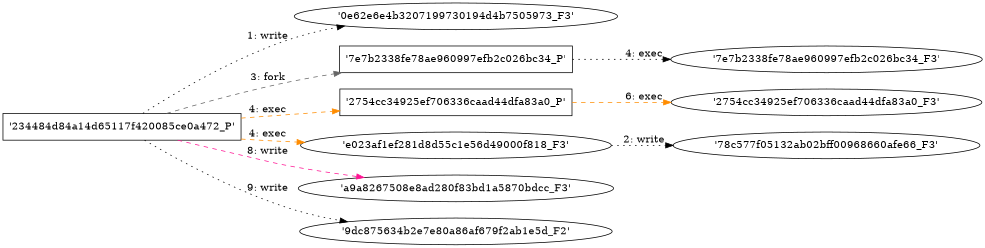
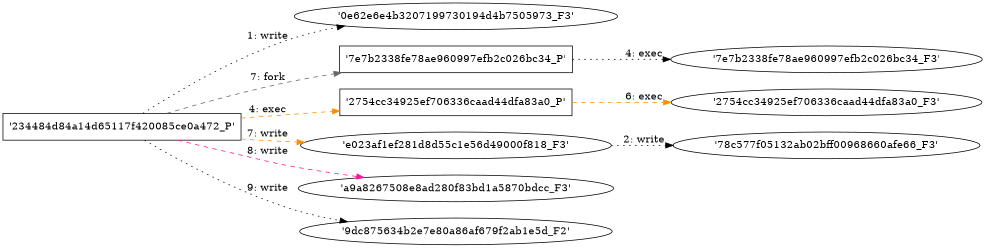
  digraph {
    engine=neato
    fixedsize=false
    fontsize=10
    nodesep=0.3
    rankdir=LR
    ranksep=0
    splines=true
    node [node_type=file shape=ellipse]
    edge [color=black style=dashed]
    "'234484d84a14d65117f420085ce0a472_P'" [node_type=Process shape=box]
    "'0e62e6e4b3207199730194d4b7505973_F3'"
    "'7e7b2338fe78ae960997efb2c026bc34_P'" [node_type=Process shape=box]
    "'2754cc34925ef706336caad44dfa83a0_P'" [node_type=Process shape=box]
    "'e023af1ef281d8d55c1e56d49000f818_F3'"
    "'a9a8267508e8ad280f83bd1a5870bdcc_F3'"
    "'9dc875634b2e7e80a86af679f2ab1e5d_F2'"
    "'7e7b2338fe78ae960997efb2c026bc34_F3'" [node_type=File]
    "'2754cc34925ef706336caad44dfa83a0_F3'" [node_type=File]
    "'78c577f05132ab02bff00968660afe66_F3'"
    "'234484d84a14d65117f420085ce0a472_P'" -> "'0e62e6e4b3207199730194d4b7505973_F3'" [label="1: write" style=dotted]
-   "'234484d84a14d65117f420085ce0a472_P'" -> "'7e7b2338fe78ae960997efb2c026bc34_P'" [color=gray40 label="3: fork"]
+   "'234484d84a14d65117f420085ce0a472_P'" -> "'7e7b2338fe78ae960997efb2c026bc34_P'" [color=gray40 label="7: fork"]
    "'234484d84a14d65117f420085ce0a472_P'" -> "'2754cc34925ef706336caad44dfa83a0_P'" [color=darkorange label="4: exec"]
-   "'234484d84a14d65117f420085ce0a472_P'" -> "'e023af1ef281d8d55c1e56d49000f818_F3'" [color=darkorange label="4: exec"]
+   "'234484d84a14d65117f420085ce0a472_P'" -> "'e023af1ef281d8d55c1e56d49000f818_F3'" [color=darkorange label="7: write"]
    "'234484d84a14d65117f420085ce0a472_P'" -> "'a9a8267508e8ad280f83bd1a5870bdcc_F3'" [color=deeppink label="8: write"]
    "'234484d84a14d65117f420085ce0a472_P'" -> "'9dc875634b2e7e80a86af679f2ab1e5d_F2'" [label="9: write" style=dotted]
    "'7e7b2338fe78ae960997efb2c026bc34_P'" -> "'7e7b2338fe78ae960997efb2c026bc34_F3'" [label="4: exec" style=dotted]
    "'2754cc34925ef706336caad44dfa83a0_P'" -> "'2754cc34925ef706336caad44dfa83a0_F3'" [color=darkorange label="6: exec"]
    "'e023af1ef281d8d55c1e56d49000f818_F3'" -> "'78c577f05132ab02bff00968660afe66_F3'" [label="2: write" style=dotted]
  }
